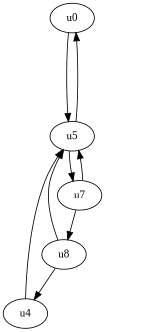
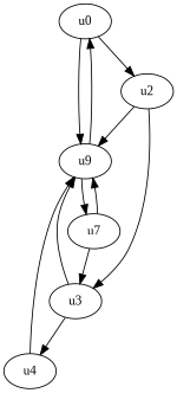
  digraph {
    fontname="Liberation Serif"
    node [fontname="Liberation Serif"]
    edge [fontname="Liberation Serif"]
    u0
-   u5
-   u3 [label=u8]
+   u2
+   u5 [label=u9]
+   u3
    n5 [label=u7]
    u4
+   u0 -> u2
    u0 -> u5
+   u2 -> u5
+   u2 -> u3
    u5 -> u0
    u5 -> n5
    u3 -> u5
    u3 -> u4
    n5 -> u5
    n5 -> u3
    u4 -> u5
  }
